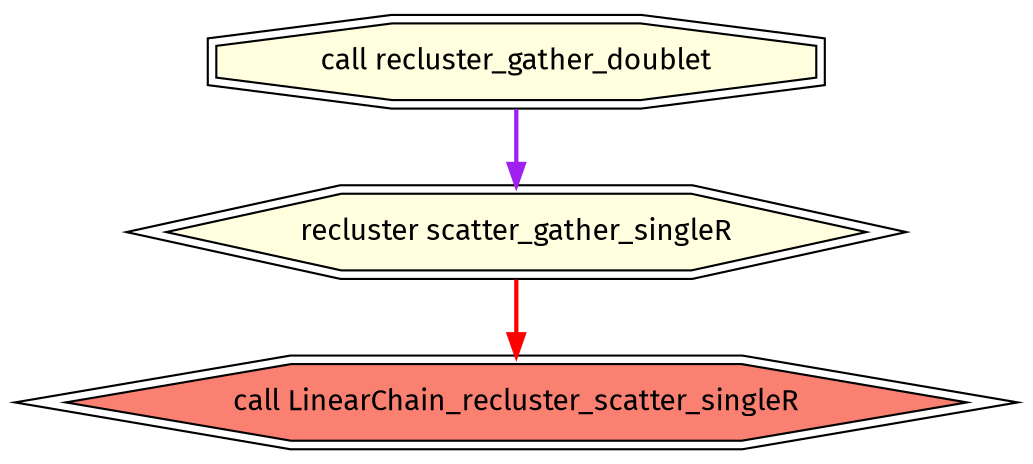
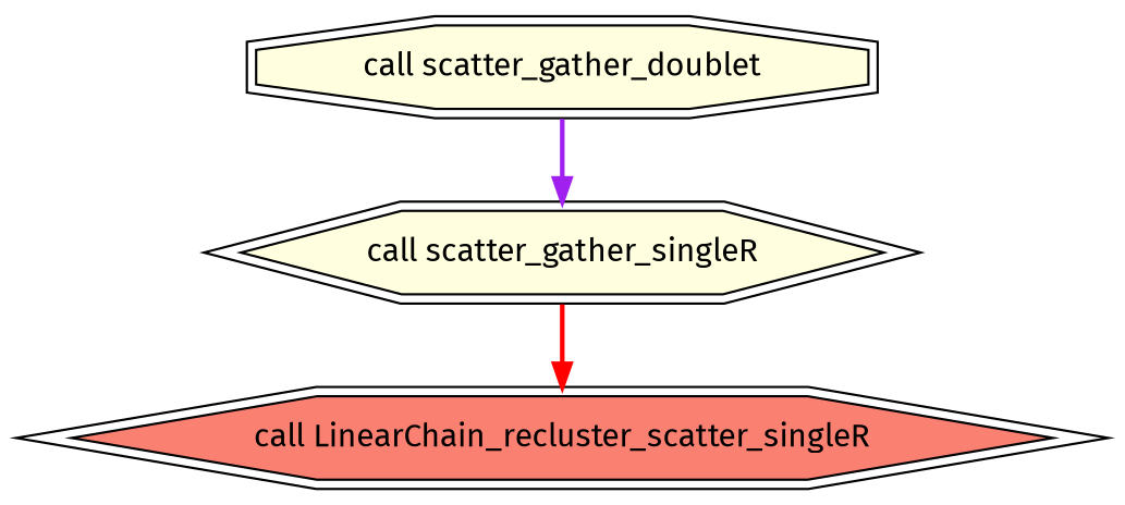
  digraph {
    compound=true
    fontname="Fira Sans"
    node [fillcolor=lightyellow fontname="Fira Sans" peripheries=2 shape=hexagon style=filled]
    edge [fontname="Fira Sans" style=bold]
-   n1 [label="call recluster_gather_doublet" shape=octagon]
-   n2 [label="recluster scatter_gather_singleR"]
+   n1 [label="call scatter_gather_doublet" shape=octagon]
+   n2 [label="call scatter_gather_singleR"]
    n3 [fillcolor=salmon label="call LinearChain_recluster_scatter_singleR"]
    n1 -> n2 [color=purple]
    n2 -> n3 [color=red]
  }
